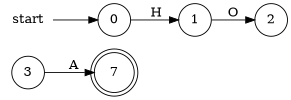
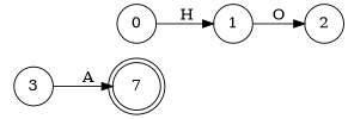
  digraph {
    rankdir=LR
    node [shape=circle]
    n1 [label=7 shape=doublecircle]
-   start [shape=plaintext]
    0
    1
    2
    3
-   start -> 0
    0 -> 1 [label=H]
    1 -> 2 [label=O]
    3 -> n1 [label=A]
  }
